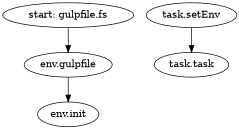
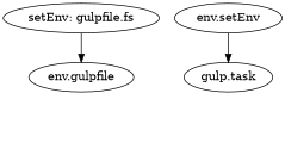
  digraph {
    fontname="DejaVu Serif"
    node [fontname="DejaVu Serif"]
    edge [fontcolor=darkgreen fontname="DejaVu Serif"]
-   n1 [label="start: gulpfile.fs"]
+   n1 [label="setEnv: gulpfile.fs"]
    n2 [label="env.gulpfile"]
-   n3 [label="env.init"]
-   n4 [label="task.setEnv"]
-   n5 [label="task.task"]
+   n4 [label="env.setEnv"]
+   n5 [label="gulp.task"]
    n1 -> n2
-   n2 -> n3
    n4 -> n5
  }
